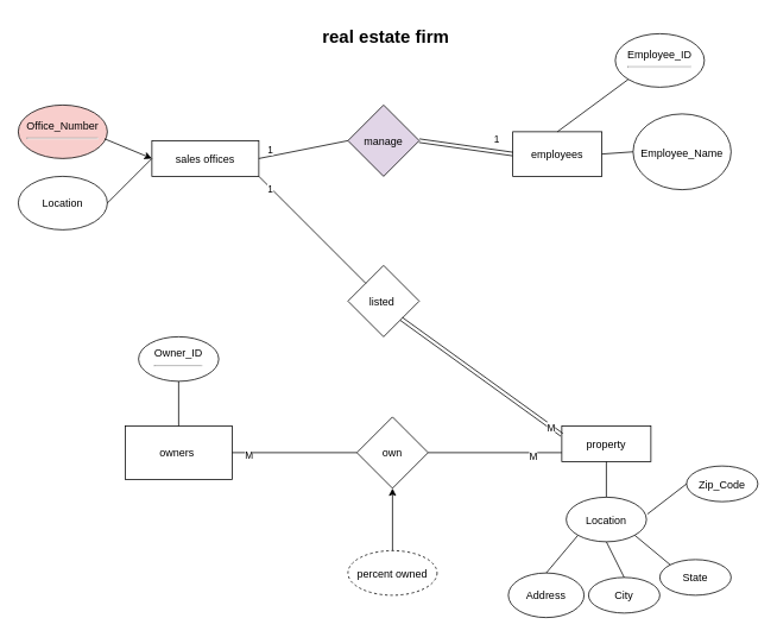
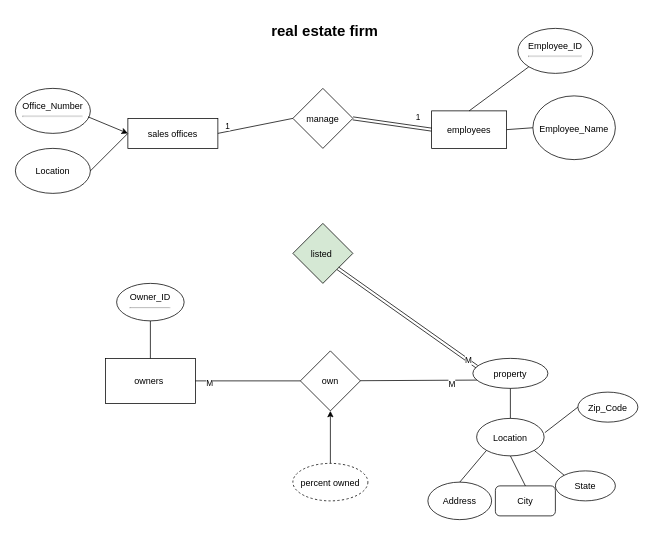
  <mxCell id="0" />
  <mxCell id="1" parent="0" />
  <mxCell id="2" value="&lt;span style=&quot;font-size: 12px; font-family: Arial, sans-serif; position: relative; top: 0.5pt;&quot;&gt;sales offices&lt;/span&gt;" style="rounded=0;whiteSpace=wrap;html=1;fontSize=12;" parent="1" vertex="1"><mxGeometry x="170" y="157" width="120" height="40" as="geometry" /></mxCell>
  <mxCell id="3" value="&lt;b style=&quot;&quot;&gt;&lt;span style=&quot;font-family: Arial, sans-serif; position: relative; top: 0.5pt;&quot;&gt;&lt;font style=&quot;font-size: 20px;&quot;&gt;real estate firm&amp;nbsp;&lt;/font&gt;&lt;/span&gt;&lt;/b&gt;" style="text;html=1;align=center;verticalAlign=middle;resizable=0;points=[];autosize=1;strokeColor=none;fillColor=none;fontSize=12;" parent="1" vertex="1"><mxGeometry x="350" y="20" width="170" height="40" as="geometry" /></mxCell>
- <mxCell id="4" value="&lt;span style=&quot;font-family: Arial, sans-serif; position: relative; top: 0.5pt;&quot;&gt;property&lt;/span&gt;" style="rounded=0;whiteSpace=wrap;html=1;fontSize=12;" parent="1" vertex="1"><mxGeometry x="630" y="477" width="100" height="40" as="geometry" /></mxCell>
+ <mxCell id="4" value="&lt;span style=&quot;font-family: Arial, sans-serif; position: relative; top: 0.5pt;&quot;&gt;property&lt;/span&gt;" style="ellipse;whiteSpace=wrap;html=1;fontSize=12;" parent="1" vertex="1"><mxGeometry x="630" y="477" width="100" height="40" as="geometry" /></mxCell>
  <mxCell id="5" value="&lt;span style=&quot;font-family: Arial, sans-serif; position: relative; top: 0.5pt;&quot;&gt;employees&lt;/span&gt;" style="rounded=0;whiteSpace=wrap;html=1;fontSize=12;" parent="1" vertex="1"><mxGeometry x="575" y="147" width="100" height="50" as="geometry" /></mxCell>
  <mxCell id="6" value="&lt;span style=&quot;font-family: Arial, sans-serif; position: relative; top: 0.5pt;&quot;&gt;&lt;font style=&quot;font-size: 12px;&quot;&gt;owners&amp;nbsp;&lt;/font&gt;&lt;/span&gt;" style="rounded=0;whiteSpace=wrap;html=1;fontSize=12;" parent="1" vertex="1"><mxGeometry x="140" y="477" width="120" height="60" as="geometry" /></mxCell>
  <mxCell id="7" value="&lt;span style=&quot;font-family: Arial, sans-serif; position: relative; top: 0.5pt;&quot;&gt;&lt;font style=&quot;font-size: 12px;&quot;&gt;percent owned&lt;/font&gt;&lt;/span&gt;" style="ellipse;whiteSpace=wrap;html=1;fontSize=12;dashed=1;" parent="1" vertex="1"><mxGeometry x="390" y="617" width="100" height="50" as="geometry" /></mxCell>
  <mxCell id="8" value="&lt;span style=&quot;font-family: Arial, sans-serif; position: relative; top: 0.5pt;&quot;&gt;&lt;font style=&quot;font-size: 12px;&quot;&gt;Owner_ID&lt;/font&gt;&lt;/span&gt;&lt;hr&gt;" style="ellipse;whiteSpace=wrap;html=1;fontSize=12;" parent="1" vertex="1"><mxGeometry x="155" y="377" width="90" height="50" as="geometry" /></mxCell>
  <mxCell id="9" value="&lt;span style=&quot;font-family: Arial, sans-serif; position: relative; top: 0.5pt;&quot;&gt;&lt;font style=&quot;font-size: 12px;&quot;&gt;Zip_Code&lt;/font&gt;&lt;/span&gt;" style="ellipse;whiteSpace=wrap;html=1;fontSize=12;" parent="1" vertex="1"><mxGeometry x="770" y="522" width="80" height="40" as="geometry" /></mxCell>
  <mxCell id="10" value="&lt;span style=&quot;font-family: Arial, sans-serif; position: relative; top: 0.5pt;&quot;&gt;&lt;font style=&quot;font-size: 12px;&quot;&gt;State&lt;/font&gt;&lt;/span&gt;" style="ellipse;whiteSpace=wrap;html=1;fontSize=12;" parent="1" vertex="1"><mxGeometry x="740" y="627" width="80" height="40" as="geometry" /></mxCell>
- <mxCell id="11" value="&lt;span style=&quot;font-family: Arial, sans-serif; position: relative; top: 0.5pt;&quot;&gt;&lt;font style=&quot;font-size: 12px;&quot;&gt;City&lt;/font&gt;&lt;/span&gt;" style="ellipse;whiteSpace=wrap;html=1;fontSize=12;" parent="1" vertex="1"><mxGeometry x="660" y="647" width="80" height="40" as="geometry" /></mxCell>
+ <mxCell id="11" value="&lt;span style=&quot;font-family: Arial, sans-serif; position: relative; top: 0.5pt;&quot;&gt;&lt;font style=&quot;font-size: 12px;&quot;&gt;City&lt;/font&gt;&lt;/span&gt;" style="whiteSpace=wrap;html=1;fontSize=12;rounded=1;" parent="1" vertex="1"><mxGeometry x="660" y="647" width="80" height="40" as="geometry" /></mxCell>
  <mxCell id="12" value="&lt;span style=&quot;font-family: Arial, sans-serif; position: relative; top: 0.5pt;&quot;&gt;&lt;font style=&quot;font-size: 12px;&quot;&gt;Address&lt;/font&gt;&lt;/span&gt;" style="ellipse;whiteSpace=wrap;html=1;fontSize=12;" parent="1" vertex="1"><mxGeometry x="570" y="642" width="85" height="50" as="geometry" /></mxCell>
  <mxCell id="13" value="&lt;span style=&quot;font-family: Arial, sans-serif; position: relative; top: 0.5pt;&quot;&gt;Location&lt;/span&gt;" style="ellipse;whiteSpace=wrap;html=1;fontSize=12;" parent="1" vertex="1"><mxGeometry x="635" y="557" width="90" height="50" as="geometry" /></mxCell>
  <mxCell id="14" value="&lt;span style=&quot;font-family: Arial, sans-serif; position: relative; top: 0.5pt;&quot;&gt;Employee_Name&lt;/span&gt;" style="ellipse;whiteSpace=wrap;html=1;fontSize=12;" parent="1" vertex="1"><mxGeometry x="710" y="127" width="110" height="85" as="geometry" /></mxCell>
  <mxCell id="15" value="&lt;span style=&quot;font-family: Arial, sans-serif; position: relative; top: 0.5pt;&quot;&gt;&lt;font style=&quot;font-size: 12px;&quot;&gt;Employee_ID&lt;/font&gt;&lt;/span&gt;&lt;hr&gt;" style="ellipse;whiteSpace=wrap;html=1;fontSize=12;" parent="1" vertex="1"><mxGeometry x="690" y="37" width="100" height="60" as="geometry" /></mxCell>
  <mxCell id="16" value="&lt;span style=&quot;font-size: 12px; font-family: Arial, sans-serif; position: relative; top: 0.5pt;&quot;&gt;Location&lt;/span&gt;" style="ellipse;whiteSpace=wrap;html=1;fontSize=12;" parent="1" vertex="1"><mxGeometry x="20" y="197" width="100" height="60" as="geometry" /></mxCell>
- <mxCell id="17" value="&lt;span style=&quot;font-size: 12px; font-family: Arial, sans-serif; position: relative; top: 0.5pt;&quot;&gt;Office_Number&lt;/span&gt;&lt;hr&gt;" style="ellipse;whiteSpace=wrap;html=1;fontSize=12;fillColor=#f8cecc;" parent="1" vertex="1"><mxGeometry x="20" y="117" width="100" height="60" as="geometry" /></mxCell>
- <mxCell id="18" value="&lt;span style=&quot;font-family: Arial, sans-serif; position: relative; top: 0.5pt;&quot;&gt;&lt;font style=&quot;font-size: 12px;&quot;&gt;listed&amp;nbsp;&lt;/font&gt;&lt;/span&gt;" style="rhombus;whiteSpace=wrap;html=1;fontSize=12;double=0;" parent="1" vertex="1"><mxGeometry x="390" y="297" width="80" height="80" as="geometry" /></mxCell>
- <mxCell id="19" value="&lt;span style=&quot;font-family: Arial, sans-serif; position: relative; top: 0.5pt;&quot;&gt;manage&lt;/span&gt;" style="rhombus;whiteSpace=wrap;html=1;fontSize=12;perimeterSpacing=0;double=0;fillColor=#e1d5e7;" parent="1" vertex="1"><mxGeometry x="390" y="117" width="80" height="80" as="geometry" /></mxCell>
+ <mxCell id="17" value="&lt;span style=&quot;font-size: 12px; font-family: Arial, sans-serif; position: relative; top: 0.5pt;&quot;&gt;Office_Number&lt;/span&gt;&lt;hr&gt;" style="ellipse;whiteSpace=wrap;html=1;fontSize=12;" parent="1" vertex="1"><mxGeometry x="20" y="117" width="100" height="60" as="geometry" /></mxCell>
+ <mxCell id="18" value="&lt;span style=&quot;font-family: Arial, sans-serif; position: relative; top: 0.5pt;&quot;&gt;&lt;font style=&quot;font-size: 12px;&quot;&gt;listed&amp;nbsp;&lt;/font&gt;&lt;/span&gt;" style="rhombus;whiteSpace=wrap;html=1;fontSize=12;double=0;fillColor=#d5e8d4;" parent="1" vertex="1"><mxGeometry x="390" y="297" width="80" height="80" as="geometry" /></mxCell>
+ <mxCell id="19" value="&lt;span style=&quot;font-family: Arial, sans-serif; position: relative; top: 0.5pt;&quot;&gt;manage&lt;/span&gt;" style="rhombus;whiteSpace=wrap;html=1;fontSize=12;perimeterSpacing=0;double=0;" parent="1" vertex="1"><mxGeometry x="390" y="117" width="80" height="80" as="geometry" /></mxCell>
  <mxCell id="20" value="own" style="rhombus;whiteSpace=wrap;html=1;fontSize=12;" parent="1" vertex="1"><mxGeometry x="400" y="467" width="80" height="80" as="geometry" /></mxCell>
  <mxCell id="21" value="" style="endArrow=none;html=1;rounded=0;entryX=0;entryY=0.5;entryDx=0;entryDy=0;exitX=1;exitY=0.5;exitDx=0;exitDy=0;" parent="1" source="16" target="2" edge="1"><mxGeometry width="50" height="50" relative="1" as="geometry"><mxPoint x="410" y="447" as="sourcePoint" /><mxPoint x="460" y="397" as="targetPoint" /></mxGeometry></mxCell>
  <mxCell id="22" value="" style="endArrow=classic;html=1;rounded=0;entryX=0;entryY=0.5;entryDx=0;entryDy=0;exitX=0.97;exitY=0.633;exitDx=0;exitDy=0;exitPerimeter=0;" parent="1" source="17" target="2" edge="1"><mxGeometry width="50" height="50" relative="1" as="geometry"><mxPoint x="410" y="447" as="sourcePoint" /><mxPoint x="460" y="397" as="targetPoint" /></mxGeometry></mxCell>
  <mxCell id="23" value="" style="endArrow=none;html=1;rounded=0;entryX=0;entryY=0.5;entryDx=0;entryDy=0;exitX=1;exitY=0.5;exitDx=0;exitDy=0;" parent="1" source="5" target="14" edge="1"><mxGeometry width="50" height="50" relative="1" as="geometry"><mxPoint x="360" y="457" as="sourcePoint" /><mxPoint x="410" y="407" as="targetPoint" /></mxGeometry></mxCell>
  <mxCell id="24" value="" style="endArrow=none;html=1;rounded=0;entryX=0;entryY=1;entryDx=0;entryDy=0;exitX=0.5;exitY=0;exitDx=0;exitDy=0;" parent="1" source="5" target="15" edge="1"><mxGeometry width="50" height="50" relative="1" as="geometry"><mxPoint x="360" y="457" as="sourcePoint" /><mxPoint x="410" y="407" as="targetPoint" /></mxGeometry></mxCell>
  <mxCell id="25" value="" style="endArrow=none;html=1;rounded=0;entryX=0;entryY=0.5;entryDx=0;entryDy=0;exitX=1;exitY=0.5;exitDx=0;exitDy=0;" parent="1" source="2" target="19" edge="1"><mxGeometry width="50" height="50" relative="1" as="geometry"><mxPoint x="410" y="457" as="sourcePoint" /><mxPoint x="460" y="407" as="targetPoint" /></mxGeometry></mxCell>
  <mxCell id="26" value="1" style="edgeLabel;html=1;align=center;verticalAlign=middle;resizable=0;points=[];" parent="25" vertex="1" connectable="0"><mxGeometry x="-0.769" y="-2" relative="1" as="geometry"><mxPoint y="-10" as="offset" /></mxGeometry></mxCell>
  <mxCell id="27" value="" style="shape=link;html=1;rounded=0;entryX=0;entryY=0.5;entryDx=0;entryDy=0;exitX=1;exitY=0.5;exitDx=0;exitDy=0;" parent="1" source="19" target="5" edge="1"><mxGeometry width="100" relative="1" as="geometry"><mxPoint x="380" y="437" as="sourcePoint" /><mxPoint x="480" y="437" as="targetPoint" /></mxGeometry></mxCell>
  <mxCell id="28" value="1" style="edgeLabel;html=1;align=center;verticalAlign=middle;resizable=0;points=[];" parent="27" vertex="1" connectable="0"><mxGeometry x="0.636" relative="1" as="geometry"><mxPoint y="-14" as="offset" /></mxGeometry></mxCell>
  <mxCell id="29" value="" style="endArrow=classic;html=1;rounded=0;exitX=0.5;exitY=0;exitDx=0;exitDy=0;entryX=0.5;entryY=1;entryDx=0;entryDy=0;" parent="1" source="7" target="20" edge="1"><mxGeometry width="50" height="50" relative="1" as="geometry"><mxPoint x="410" y="377" as="sourcePoint" /><mxPoint x="460" y="327" as="targetPoint" /></mxGeometry></mxCell>
  <mxCell id="30" value="" style="endArrow=none;html=1;rounded=0;exitX=1;exitY=0.5;exitDx=0;exitDy=0;entryX=0;entryY=0.5;entryDx=0;entryDy=0;" parent="1" source="6" target="20" edge="1"><mxGeometry width="50" height="50" relative="1" as="geometry"><mxPoint x="410" y="377" as="sourcePoint" /><mxPoint x="460" y="327" as="targetPoint" /></mxGeometry></mxCell>
  <mxCell id="31" value="M" style="edgeLabel;html=1;align=center;verticalAlign=middle;resizable=0;points=[];" parent="30" vertex="1" connectable="0"><mxGeometry x="-0.743" y="-2" relative="1" as="geometry"><mxPoint as="offset" /></mxGeometry></mxCell>
  <mxCell id="32" value="" style="endArrow=none;html=1;rounded=0;exitX=0;exitY=0.75;exitDx=0;exitDy=0;" parent="1" source="4" target="20" edge="1"><mxGeometry width="50" height="50" relative="1" as="geometry"><mxPoint x="410" y="377" as="sourcePoint" /><mxPoint x="460" y="327" as="targetPoint" /></mxGeometry></mxCell>
  <mxCell id="33" value="M" style="edgeLabel;html=1;align=center;verticalAlign=middle;resizable=0;points=[];" parent="32" vertex="1" connectable="0"><mxGeometry x="-0.56" y="4" relative="1" as="geometry"><mxPoint as="offset" /></mxGeometry></mxCell>
- <mxCell id="34" value="" style="endArrow=none;html=1;rounded=0;exitX=1;exitY=1;exitDx=0;exitDy=0;entryX=0;entryY=0;entryDx=0;entryDy=0;" parent="1" source="2" target="18" edge="1"><mxGeometry width="50" height="50" relative="1" as="geometry"><mxPoint x="410" y="377" as="sourcePoint" /><mxPoint x="460" y="357" as="targetPoint" /></mxGeometry></mxCell>
- <mxCell id="35" value="1" style="edgeLabel;html=1;align=center;verticalAlign=middle;resizable=0;points=[];" parent="34" vertex="1" connectable="0"><mxGeometry x="-0.775" y="-2" relative="1" as="geometry"><mxPoint as="offset" /></mxGeometry></mxCell>
  <mxCell id="36" value="" style="endArrow=none;html=1;rounded=0;exitX=0;exitY=0.5;exitDx=0;exitDy=0;entryX=1.011;entryY=0.38;entryDx=0;entryDy=0;entryPerimeter=0;" parent="1" source="9" target="13" edge="1"><mxGeometry width="50" height="50" relative="1" as="geometry"><mxPoint x="410" y="377" as="sourcePoint" /><mxPoint x="460" y="327" as="targetPoint" /></mxGeometry></mxCell>
  <mxCell id="37" value="" style="endArrow=none;html=1;rounded=0;exitX=0;exitY=0;exitDx=0;exitDy=0;entryX=1;entryY=1;entryDx=0;entryDy=0;" parent="1" source="10" target="13" edge="1"><mxGeometry width="50" height="50" relative="1" as="geometry"><mxPoint x="410" y="377" as="sourcePoint" /><mxPoint x="460" y="327" as="targetPoint" /></mxGeometry></mxCell>
  <mxCell id="38" value="" style="endArrow=none;html=1;rounded=0;exitX=0.5;exitY=0;exitDx=0;exitDy=0;entryX=0.5;entryY=1;entryDx=0;entryDy=0;" parent="1" source="11" target="13" edge="1"><mxGeometry width="50" height="50" relative="1" as="geometry"><mxPoint x="410" y="377" as="sourcePoint" /><mxPoint x="460" y="327" as="targetPoint" /></mxGeometry></mxCell>
  <mxCell id="39" value="" style="endArrow=none;html=1;rounded=0;exitX=0.5;exitY=0;exitDx=0;exitDy=0;entryX=0;entryY=1;entryDx=0;entryDy=0;" parent="1" source="12" target="13" edge="1"><mxGeometry width="50" height="50" relative="1" as="geometry"><mxPoint x="410" y="377" as="sourcePoint" /><mxPoint x="460" y="327" as="targetPoint" /></mxGeometry></mxCell>
  <mxCell id="40" value="" style="endArrow=none;html=1;rounded=0;exitX=0.5;exitY=0;exitDx=0;exitDy=0;exitPerimeter=0;entryX=0.5;entryY=1;entryDx=0;entryDy=0;" parent="1" source="13" target="4" edge="1"><mxGeometry width="50" height="50" relative="1" as="geometry"><mxPoint x="410" y="377" as="sourcePoint" /><mxPoint x="460" y="327" as="targetPoint" /></mxGeometry></mxCell>
  <mxCell id="41" value="" style="shape=link;html=1;rounded=0;entryX=0;entryY=0.25;entryDx=0;entryDy=0;exitX=1;exitY=1;exitDx=0;exitDy=0;" parent="1" source="18" target="4" edge="1"><mxGeometry width="100" relative="1" as="geometry"><mxPoint x="380" y="447" as="sourcePoint" /><mxPoint x="480" y="447" as="targetPoint" /></mxGeometry></mxCell>
  <mxCell id="42" value="M" style="edgeLabel;html=1;align=center;verticalAlign=middle;resizable=0;points=[];" parent="41" vertex="1" connectable="0"><mxGeometry x="0.865" relative="1" as="geometry"><mxPoint as="offset" /></mxGeometry></mxCell>
  <mxCell id="43" value="" style="endArrow=none;html=1;rounded=0;exitX=0.5;exitY=0;exitDx=0;exitDy=0;entryX=0.5;entryY=1;entryDx=0;entryDy=0;" parent="1" source="6" target="8" edge="1"><mxGeometry width="50" height="50" relative="1" as="geometry"><mxPoint x="410" y="467" as="sourcePoint" /><mxPoint x="460" y="417" as="targetPoint" /></mxGeometry></mxCell>
